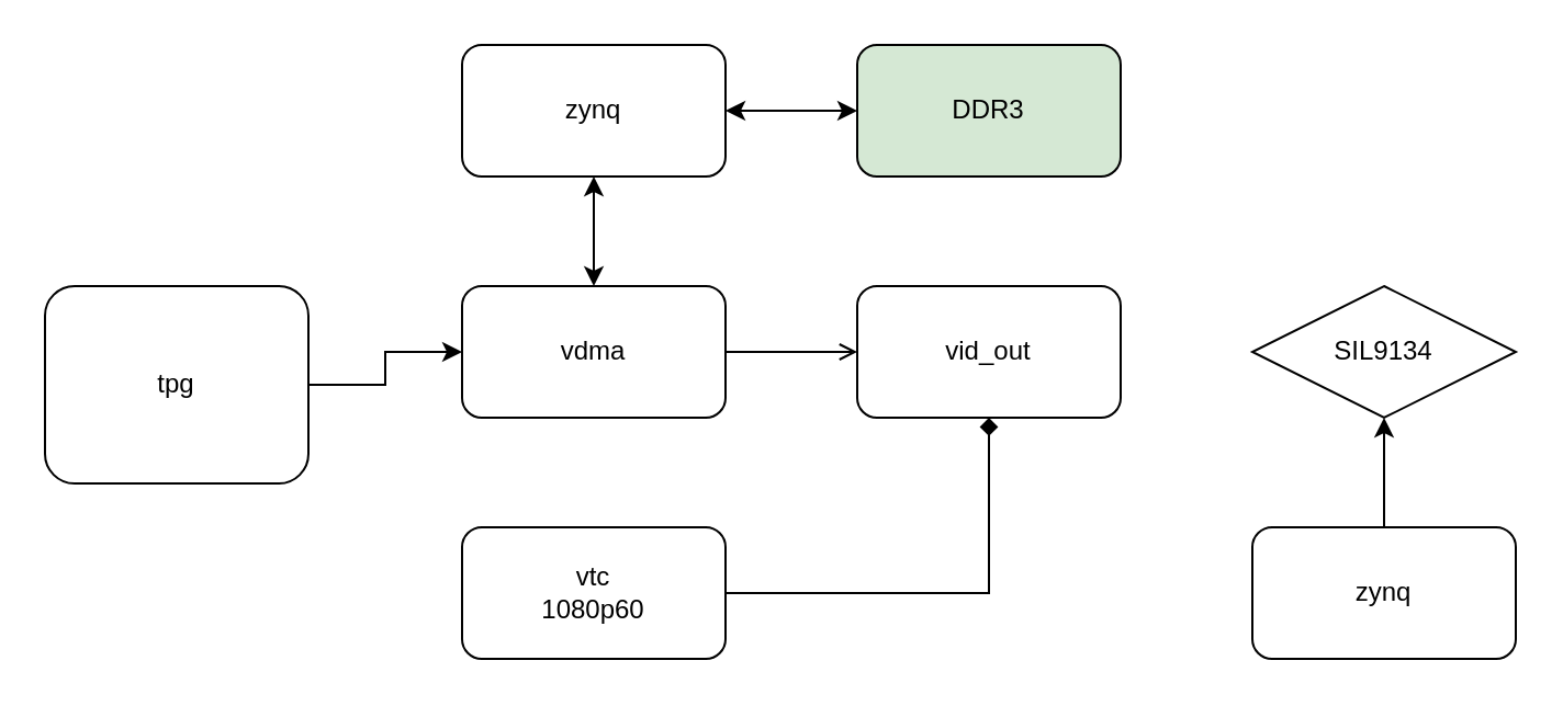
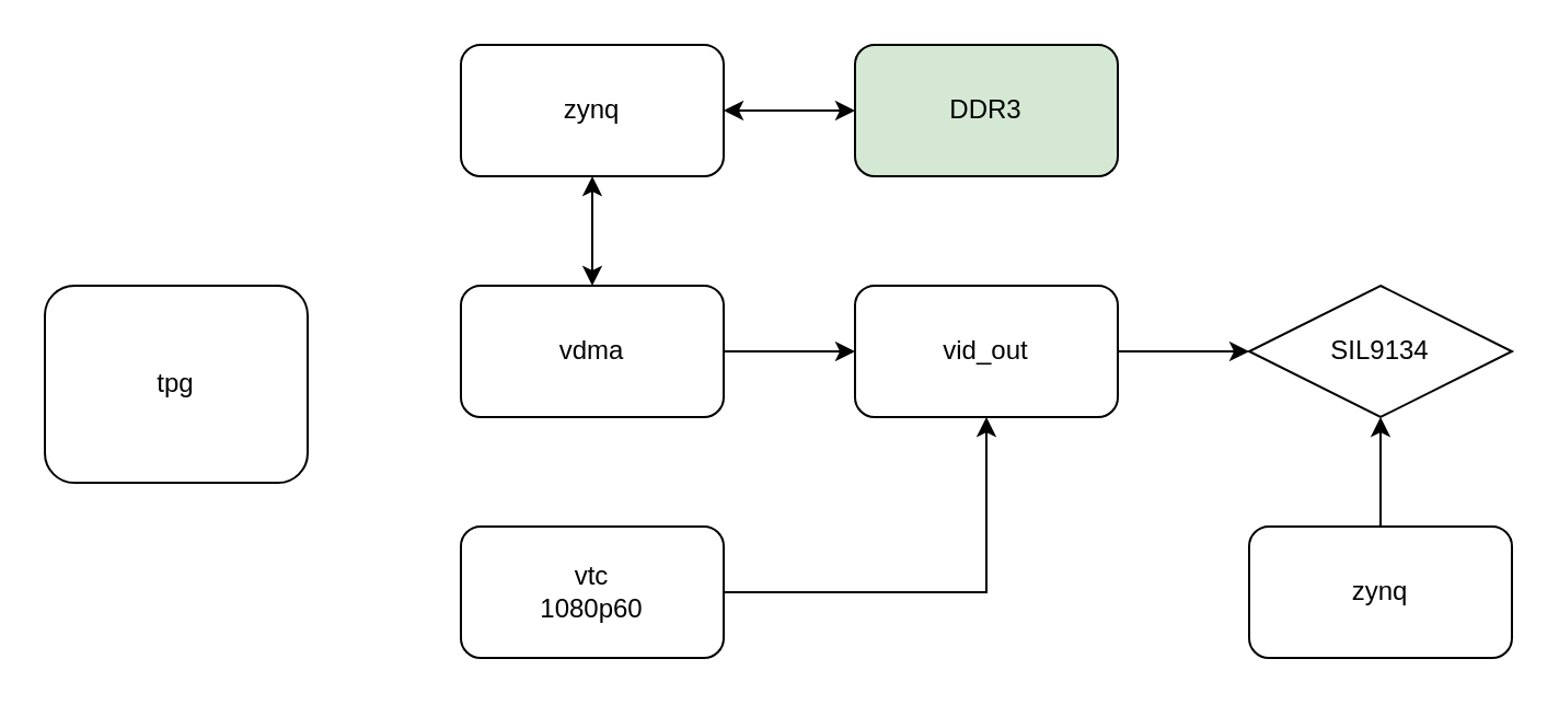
  <mxCell id="0" />
  <mxCell id="1" parent="0" />
- <mxCell id="2" style="edgeStyle=orthogonalEdgeStyle;rounded=0;orthogonalLoop=1;jettySize=auto;html=1;exitX=1;exitY=0.5;exitDx=0;exitDy=0;entryX=0;entryY=0.5;entryDx=0;entryDy=0;" parent="1" source="3" target="10" edge="1"><mxGeometry relative="1" as="geometry" /></mxCell>
  <mxCell id="3" value="tpg" style="rounded=1;whiteSpace=wrap;html=1;" parent="1" vertex="1"><mxGeometry x="20" y="130" width="120" height="90" as="geometry" /></mxCell>
+ <mxCell id="4" style="edgeStyle=orthogonalEdgeStyle;rounded=0;orthogonalLoop=1;jettySize=auto;html=1;exitX=1;exitY=0.5;exitDx=0;exitDy=0;entryX=0;entryY=0.5;entryDx=0;entryDy=0;" parent="1" source="5" target="8" edge="1"><mxGeometry relative="1" as="geometry" /></mxCell>
  <mxCell id="5" value="vid_out" style="rounded=1;whiteSpace=wrap;html=1;" parent="1" vertex="1"><mxGeometry x="390" y="130" width="120" height="60" as="geometry" /></mxCell>
- <mxCell id="6" style="edgeStyle=orthogonalEdgeStyle;rounded=0;orthogonalLoop=1;jettySize=auto;html=1;exitX=1;exitY=0.5;exitDx=0;exitDy=0;entryX=0.5;entryY=1;entryDx=0;entryDy=0;endArrow=diamond;" parent="1" source="7" target="5" edge="1"><mxGeometry relative="1" as="geometry" /></mxCell>
+ <mxCell id="6" style="edgeStyle=orthogonalEdgeStyle;rounded=0;orthogonalLoop=1;jettySize=auto;html=1;exitX=1;exitY=0.5;exitDx=0;exitDy=0;entryX=0.5;entryY=1;entryDx=0;entryDy=0;" parent="1" source="7" target="5" edge="1"><mxGeometry relative="1" as="geometry" /></mxCell>
  <mxCell id="7" value="vtc&lt;br&gt;1080p60" style="rounded=1;whiteSpace=wrap;html=1;" parent="1" vertex="1"><mxGeometry x="210" y="240" width="120" height="60" as="geometry" /></mxCell>
  <mxCell id="8" value="SIL9134" style="rhombus;whiteSpace=wrap;html=1;" parent="1" vertex="1"><mxGeometry x="570" y="130" width="120" height="60" as="geometry" /></mxCell>
- <mxCell id="9" style="edgeStyle=orthogonalEdgeStyle;rounded=0;orthogonalLoop=1;jettySize=auto;html=1;exitX=1;exitY=0.5;exitDx=0;exitDy=0;entryX=0;entryY=0.5;entryDx=0;entryDy=0;endArrow=open;" parent="1" source="10" target="5" edge="1"><mxGeometry relative="1" as="geometry" /></mxCell>
+ <mxCell id="9" style="edgeStyle=orthogonalEdgeStyle;rounded=0;orthogonalLoop=1;jettySize=auto;html=1;exitX=1;exitY=0.5;exitDx=0;exitDy=0;entryX=0;entryY=0.5;entryDx=0;entryDy=0;" parent="1" source="10" target="5" edge="1"><mxGeometry relative="1" as="geometry" /></mxCell>
  <mxCell id="10" value="vdma" style="rounded=1;whiteSpace=wrap;html=1;" parent="1" vertex="1"><mxGeometry x="210" y="130" width="120" height="60" as="geometry" /></mxCell>
  <mxCell id="11" style="edgeStyle=orthogonalEdgeStyle;rounded=0;orthogonalLoop=1;jettySize=auto;html=1;exitX=1;exitY=0.5;exitDx=0;exitDy=0;entryX=0;entryY=0.5;entryDx=0;entryDy=0;startArrow=classic;startFill=1;" parent="1" source="13" target="14" edge="1"><mxGeometry relative="1" as="geometry" /></mxCell>
  <mxCell id="12" style="edgeStyle=orthogonalEdgeStyle;rounded=0;orthogonalLoop=1;jettySize=auto;html=1;exitX=0.5;exitY=1;exitDx=0;exitDy=0;entryX=0.5;entryY=0;entryDx=0;entryDy=0;startArrow=classic;startFill=1;" parent="1" source="13" target="10" edge="1"><mxGeometry relative="1" as="geometry" /></mxCell>
  <mxCell id="13" value="zynq" style="rounded=1;whiteSpace=wrap;html=1;" parent="1" vertex="1"><mxGeometry x="210" y="20" width="120" height="60" as="geometry" /></mxCell>
  <mxCell id="14" value="DDR3" style="rounded=1;whiteSpace=wrap;html=1;fillColor=#d5e8d4;" parent="1" vertex="1"><mxGeometry x="390" y="20" width="120" height="60" as="geometry" /></mxCell>
  <mxCell id="15" style="edgeStyle=orthogonalEdgeStyle;rounded=0;orthogonalLoop=1;jettySize=auto;html=1;exitX=0.5;exitY=0;exitDx=0;exitDy=0;entryX=0.5;entryY=1;entryDx=0;entryDy=0;startArrow=none;startFill=0;" edge="1" parent="1" source="16" target="8"><mxGeometry relative="1" as="geometry" /></mxCell>
  <mxCell id="16" value="zynq" style="rounded=1;whiteSpace=wrap;html=1;" vertex="1" parent="1"><mxGeometry x="570" y="240" width="120" height="60" as="geometry" /></mxCell>
